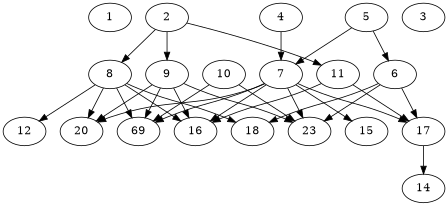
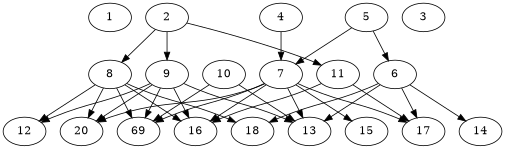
  digraph {
    node [alpha=0.03]
    1 [expect_size=48142336]
    2 [alpha=0.07 expect_size=51714048]
    8 [alpha=0.12 expect_size=26725376]
    9 [expect_size=16905216]
    11 [alpha=0.20 expect_size=51879936]
    18 [alpha=0.01 expect_size=36621312]
    16 [alpha=0.17 expect_size=47136768]
    n8 [alpha=0.00 expect_size=17328128 label=69]
    20 [alpha=0.04 expect_size=25135104]
    12 [alpha=0.01 expect_size=11471872]
-   13 [alpha=0.17 expect_size=28269568 label=23]
+   13 [alpha=0.17 expect_size=28269568]
    10 [alpha=0.08 expect_size=15582208]
    17 [alpha=0.05 expect_size=12467200]
    3 [alpha=0.16 expect_size=20862976]
    4 [alpha=0.19 expect_size=41553920]
    7 [alpha=0.10 expect_size=49286144]
    15 [alpha=0.02 expect_size=16182272]
    5 [alpha=0.13 expect_size=42687488]
    6 [alpha=0.05 expect_size=20409344]
    14 [alpha=0.06 expect_size=18752512]
    2 -> 8
    2 -> 9
    2 -> 11
    8 -> 18
    8 -> 16
    8 -> n8
    8 -> 20
    8 -> 12
    9 -> 16
    9 -> n8
    9 -> 20
+   9 -> 12
    9 -> 13
    11 -> 16
    11 -> 17
    10 -> n8
    10 -> 13
    4 -> 7
    7 -> 16
    7 -> n8
    7 -> 20
    7 -> 13
    7 -> 17
    7 -> 15
    5 -> 7
    5 -> 6
    6 -> 18
    6 -> 13
    6 -> 17
-   17 -> 14
+   6 -> 14
  }
